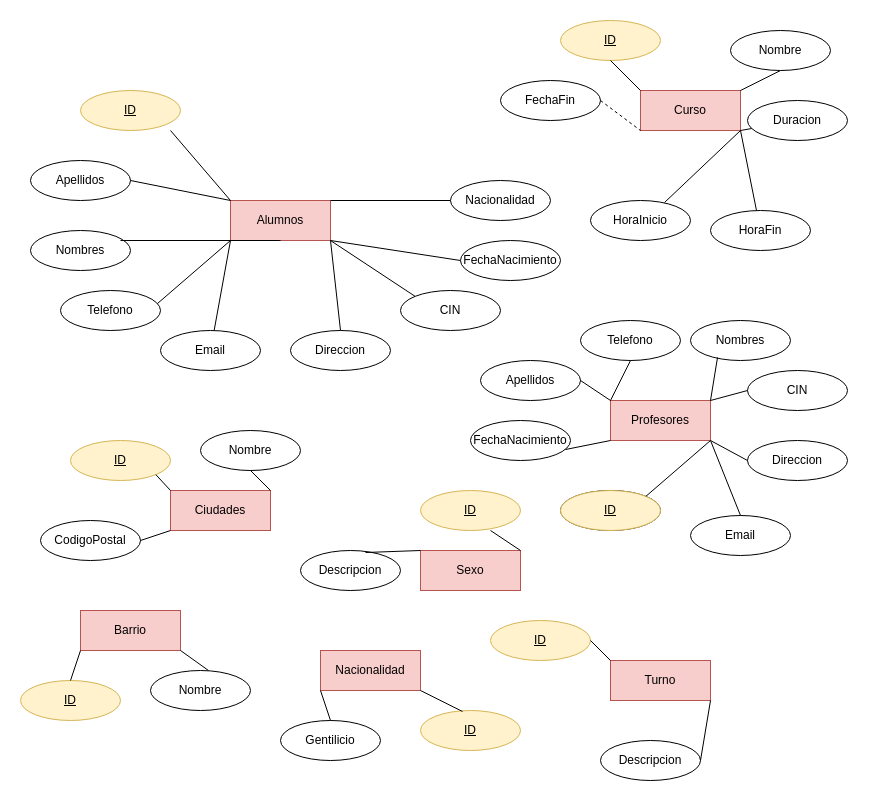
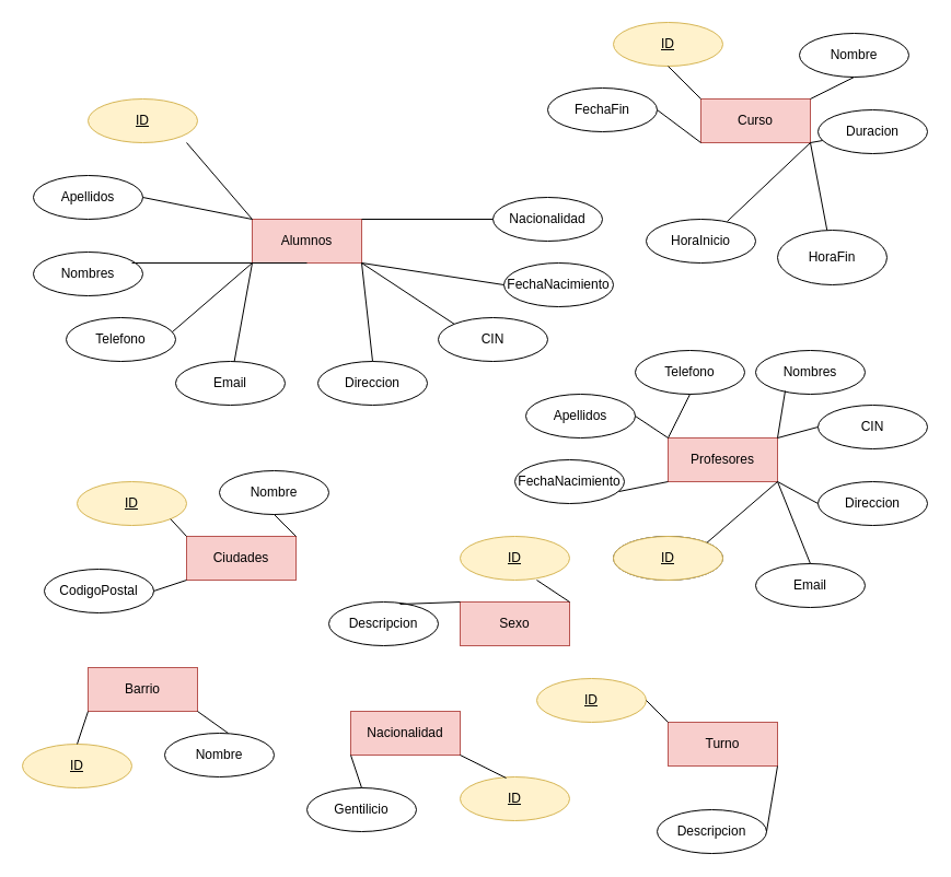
  <mxCell id="0" />
  <mxCell id="1" parent="0" />
  <mxCell id="2" value="Alumnos" style="whiteSpace=wrap;html=1;align=center;fillColor=#f8cecc;strokeColor=#b85450;" vertex="1" parent="1"><mxGeometry x="230" y="200" width="100" height="40" as="geometry" /></mxCell>
  <mxCell id="3" value="ID" style="ellipse;whiteSpace=wrap;html=1;align=center;fontStyle=4;fillColor=#fff2cc;strokeColor=#d6b656;" vertex="1" parent="1"><mxGeometry x="80" y="90" width="100" height="40" as="geometry" /></mxCell>
  <mxCell id="4" value="Direccion" style="ellipse;whiteSpace=wrap;html=1;align=center;" vertex="1" parent="1"><mxGeometry x="290" y="330" width="100" height="40" as="geometry" /></mxCell>
  <mxCell id="5" value="CIN" style="ellipse;whiteSpace=wrap;html=1;align=center;" vertex="1" parent="1"><mxGeometry x="400" y="290" width="100" height="40" as="geometry" /></mxCell>
  <mxCell id="6" value="Email" style="ellipse;whiteSpace=wrap;html=1;align=center;" vertex="1" parent="1"><mxGeometry x="160" y="330" width="100" height="40" as="geometry" /></mxCell>
  <mxCell id="7" value="Telefono" style="ellipse;whiteSpace=wrap;html=1;align=center;" vertex="1" parent="1"><mxGeometry x="60" y="290" width="100" height="40" as="geometry" /></mxCell>
  <mxCell id="8" value="Nacionalidad" style="ellipse;whiteSpace=wrap;html=1;align=center;" vertex="1" parent="1"><mxGeometry x="450" y="180" width="100" height="40" as="geometry" /></mxCell>
  <mxCell id="9" value="Nombres" style="ellipse;whiteSpace=wrap;html=1;align=center;" vertex="1" parent="1"><mxGeometry x="30" y="230" width="100" height="40" as="geometry" /></mxCell>
  <mxCell id="10" value="Apellidos" style="ellipse;whiteSpace=wrap;html=1;align=center;" vertex="1" parent="1"><mxGeometry x="30" y="160" width="100" height="40" as="geometry" /></mxCell>
  <mxCell id="11" value="FechaNacimiento" style="ellipse;whiteSpace=wrap;html=1;align=center;" vertex="1" parent="1"><mxGeometry x="460" y="240" width="100" height="40" as="geometry" /></mxCell>
  <mxCell id="12" value="" style="endArrow=none;html=1;rounded=0;exitX=0;exitY=1;exitDx=0;exitDy=0;" edge="1" parent="1" source="2" target="6"><mxGeometry relative="1" as="geometry"><mxPoint x="210" y="260" as="sourcePoint" /><mxPoint x="370" y="260" as="targetPoint" /></mxGeometry></mxCell>
  <mxCell id="13" value="" style="endArrow=none;html=1;rounded=0;" edge="1" parent="1"><mxGeometry relative="1" as="geometry"><mxPoint x="120" y="240" as="sourcePoint" /><mxPoint x="280" y="240" as="targetPoint" /></mxGeometry></mxCell>
  <mxCell id="14" value="" style="endArrow=none;html=1;rounded=0;exitX=0;exitY=0;exitDx=0;exitDy=0;entryX=1;entryY=0.5;entryDx=0;entryDy=0;" edge="1" parent="1" source="2" target="10"><mxGeometry relative="1" as="geometry"><mxPoint x="210" y="260" as="sourcePoint" /><mxPoint x="370" y="260" as="targetPoint" /></mxGeometry></mxCell>
  <mxCell id="15" value="" style="endArrow=none;html=1;rounded=0;" edge="1" parent="1"><mxGeometry relative="1" as="geometry"><mxPoint x="170" y="130" as="sourcePoint" /><mxPoint x="230" y="200" as="targetPoint" /></mxGeometry></mxCell>
  <mxCell id="16" value="" style="endArrow=none;html=1;rounded=0;exitX=0.97;exitY=0.325;exitDx=0;exitDy=0;exitPerimeter=0;" edge="1" parent="1" source="7"><mxGeometry relative="1" as="geometry"><mxPoint x="210" y="260" as="sourcePoint" /><mxPoint x="230" y="240" as="targetPoint" /></mxGeometry></mxCell>
  <mxCell id="17" value="" style="endArrow=none;html=1;rounded=0;exitX=1;exitY=1;exitDx=0;exitDy=0;entryX=0;entryY=0.5;entryDx=0;entryDy=0;" edge="1" parent="1" source="2" target="11"><mxGeometry relative="1" as="geometry"><mxPoint x="210" y="260" as="sourcePoint" /><mxPoint x="370" y="260" as="targetPoint" /></mxGeometry></mxCell>
  <mxCell id="18" value="" style="endArrow=none;html=1;rounded=0;exitX=1;exitY=1;exitDx=0;exitDy=0;entryX=0;entryY=0;entryDx=0;entryDy=0;" edge="1" parent="1" source="2" target="5"><mxGeometry relative="1" as="geometry"><mxPoint x="210" y="260" as="sourcePoint" /><mxPoint x="370" y="260" as="targetPoint" /></mxGeometry></mxCell>
  <mxCell id="19" value="" style="endArrow=none;html=1;rounded=0;exitX=1;exitY=1;exitDx=0;exitDy=0;entryX=0.5;entryY=0;entryDx=0;entryDy=0;" edge="1" parent="1" source="2" target="4"><mxGeometry relative="1" as="geometry"><mxPoint x="210" y="260" as="sourcePoint" /><mxPoint x="370" y="260" as="targetPoint" /></mxGeometry></mxCell>
  <mxCell id="20" value="" style="endArrow=none;html=1;rounded=0;exitX=1;exitY=0;exitDx=0;exitDy=0;entryX=0;entryY=0.5;entryDx=0;entryDy=0;" edge="1" parent="1" source="2" target="8"><mxGeometry relative="1" as="geometry"><mxPoint x="210" y="260" as="sourcePoint" /><mxPoint x="370" y="260" as="targetPoint" /></mxGeometry></mxCell>
  <mxCell id="21" value="Ciudades" style="whiteSpace=wrap;html=1;align=center;fillColor=#f8cecc;strokeColor=#b85450;" vertex="1" parent="1"><mxGeometry x="170" y="490" width="100" height="40" as="geometry" /></mxCell>
  <mxCell id="22" value="ID" style="ellipse;whiteSpace=wrap;html=1;align=center;fontStyle=4;fillColor=#fff2cc;strokeColor=#d6b656;" vertex="1" parent="1"><mxGeometry x="70" y="440" width="100" height="40" as="geometry" /></mxCell>
  <mxCell id="23" value="Nombre" style="ellipse;whiteSpace=wrap;html=1;align=center;" vertex="1" parent="1"><mxGeometry x="200" y="430" width="100" height="40" as="geometry" /></mxCell>
  <mxCell id="24" value="CodigoPostal" style="ellipse;whiteSpace=wrap;html=1;align=center;" vertex="1" parent="1"><mxGeometry x="40" y="520" width="100" height="40" as="geometry" /></mxCell>
  <mxCell id="25" value="Sexo" style="whiteSpace=wrap;html=1;align=center;fillColor=#f8cecc;strokeColor=#b85450;" vertex="1" parent="1"><mxGeometry x="420" y="550" width="100" height="40" as="geometry" /></mxCell>
  <mxCell id="26" value="ID" style="ellipse;whiteSpace=wrap;html=1;align=center;fontStyle=4;fillColor=#fff2cc;strokeColor=#d6b656;" vertex="1" parent="1"><mxGeometry x="420" y="490" width="100" height="40" as="geometry" /></mxCell>
  <mxCell id="27" value="Descripcion" style="ellipse;whiteSpace=wrap;html=1;align=center;" vertex="1" parent="1"><mxGeometry x="300" y="550" width="100" height="40" as="geometry" /></mxCell>
  <mxCell id="28" value="" style="endArrow=none;html=1;rounded=0;exitX=0;exitY=0;exitDx=0;exitDy=0;entryX=1;entryY=1;entryDx=0;entryDy=0;" edge="1" parent="1" source="21" target="22"><mxGeometry relative="1" as="geometry"><mxPoint x="300" y="510" as="sourcePoint" /><mxPoint x="460" y="510" as="targetPoint" /></mxGeometry></mxCell>
  <mxCell id="29" value="" style="endArrow=none;html=1;rounded=0;exitX=0.5;exitY=1;exitDx=0;exitDy=0;entryX=1;entryY=0;entryDx=0;entryDy=0;" edge="1" parent="1" source="23" target="21"><mxGeometry relative="1" as="geometry"><mxPoint x="300" y="510" as="sourcePoint" /><mxPoint x="270" y="510" as="targetPoint" /></mxGeometry></mxCell>
  <mxCell id="30" value="" style="endArrow=none;html=1;rounded=0;exitX=1;exitY=0.5;exitDx=0;exitDy=0;entryX=0;entryY=1;entryDx=0;entryDy=0;" edge="1" parent="1" source="24" target="21"><mxGeometry relative="1" as="geometry"><mxPoint x="300" y="510" as="sourcePoint" /><mxPoint x="460" y="510" as="targetPoint" /></mxGeometry></mxCell>
  <mxCell id="31" value="" style="endArrow=none;html=1;rounded=0;exitX=0.65;exitY=0.05;exitDx=0;exitDy=0;exitPerimeter=0;entryX=0;entryY=0;entryDx=0;entryDy=0;" edge="1" parent="1" source="27" target="25"><mxGeometry relative="1" as="geometry"><mxPoint x="300" y="510" as="sourcePoint" /><mxPoint x="460" y="510" as="targetPoint" /></mxGeometry></mxCell>
  <mxCell id="32" value="" style="endArrow=none;html=1;rounded=0;exitX=1;exitY=0;exitDx=0;exitDy=0;" edge="1" parent="1" source="25"><mxGeometry relative="1" as="geometry"><mxPoint x="300" y="510" as="sourcePoint" /><mxPoint x="490" y="530" as="targetPoint" /></mxGeometry></mxCell>
  <mxCell id="33" value="Barrio" style="whiteSpace=wrap;html=1;align=center;fillColor=#f8cecc;strokeColor=#b85450;" vertex="1" parent="1"><mxGeometry x="80" y="610" width="100" height="40" as="geometry" /></mxCell>
  <mxCell id="34" value="ID" style="ellipse;whiteSpace=wrap;html=1;align=center;fontStyle=4;fillColor=#fff2cc;strokeColor=#d6b656;" vertex="1" parent="1"><mxGeometry y="680" width="100" height="40" as="geometry" x="20" /></mxCell>
  <mxCell id="35" value="Nombre" style="ellipse;whiteSpace=wrap;html=1;align=center;" vertex="1" parent="1"><mxGeometry x="150" y="670" width="100" height="40" as="geometry" /></mxCell>
  <mxCell id="36" value="" style="endArrow=none;html=1;rounded=0;exitX=1;exitY=1;exitDx=0;exitDy=0;entryX=0.58;entryY=0;entryDx=0;entryDy=0;entryPerimeter=0;" edge="1" parent="1" source="33" target="35"><mxGeometry relative="1" as="geometry"><mxPoint x="190" y="610" as="sourcePoint" /><mxPoint x="350" y="610" as="targetPoint" /></mxGeometry></mxCell>
  <mxCell id="37" value="" style="endArrow=none;html=1;rounded=0;exitX=0;exitY=1;exitDx=0;exitDy=0;entryX=0.5;entryY=0;entryDx=0;entryDy=0;" edge="1" parent="1" source="33" target="34"><mxGeometry relative="1" as="geometry"><mxPoint x="190" y="610" as="sourcePoint" /><mxPoint x="350" y="610" as="targetPoint" /></mxGeometry></mxCell>
  <mxCell id="38" value="Nacionalidad" style="whiteSpace=wrap;html=1;align=center;fillColor=#f8cecc;strokeColor=#b85450;" vertex="1" parent="1"><mxGeometry x="320" y="650" width="100" height="40" as="geometry" /></mxCell>
  <mxCell id="39" value="ID" style="ellipse;whiteSpace=wrap;html=1;align=center;fontStyle=4;fillColor=#fff2cc;strokeColor=#d6b656;" vertex="1" parent="1"><mxGeometry x="420" y="710" width="100" height="40" as="geometry" /></mxCell>
  <mxCell id="40" value="Gentilicio" style="ellipse;whiteSpace=wrap;html=1;align=center;" vertex="1" parent="1"><mxGeometry x="280" y="720" width="100" height="40" as="geometry" /></mxCell>
  <mxCell id="41" value="" style="endArrow=none;html=1;rounded=0;entryX=0;entryY=1;entryDx=0;entryDy=0;exitX=0.5;exitY=0;exitDx=0;exitDy=0;" edge="1" parent="1" source="40" target="38"><mxGeometry relative="1" as="geometry"><mxPoint x="190" y="510" as="sourcePoint" /><mxPoint x="350" y="510" as="targetPoint" /></mxGeometry></mxCell>
  <mxCell id="42" value="" style="endArrow=none;html=1;rounded=0;entryX=0.42;entryY=0.025;entryDx=0;entryDy=0;entryPerimeter=0;exitX=1;exitY=1;exitDx=0;exitDy=0;" edge="1" parent="1" source="38" target="39"><mxGeometry relative="1" as="geometry"><mxPoint x="370" y="690" as="sourcePoint" /><mxPoint x="530" y="690" as="targetPoint" /></mxGeometry></mxCell>
  <mxCell id="43" value="Profesores" style="whiteSpace=wrap;html=1;align=center;fillColor=#f8cecc;strokeColor=#b85450;" vertex="1" parent="1"><mxGeometry x="610" y="400" width="100" height="40" as="geometry" /></mxCell>
  <mxCell id="44" value="Attribute" style="ellipse;whiteSpace=wrap;html=1;align=center;fontStyle=4;" vertex="1" parent="1"><mxGeometry x="560" y="490" width="100" height="40" as="geometry" /></mxCell>
  <mxCell id="45" value="ID" style="ellipse;whiteSpace=wrap;html=1;align=center;fontStyle=4;fillColor=#fff2cc;strokeColor=#d6b656;" vertex="1" parent="1"><mxGeometry x="560" y="490" width="100" height="40" as="geometry" /></mxCell>
  <mxCell id="46" value="Nombres" style="ellipse;whiteSpace=wrap;html=1;align=center;" vertex="1" parent="1"><mxGeometry x="690" y="320" width="100" height="40" as="geometry" /></mxCell>
  <mxCell id="47" value="Email" style="ellipse;whiteSpace=wrap;html=1;align=center;" vertex="1" parent="1"><mxGeometry x="690" y="515" width="100" height="40" as="geometry" /></mxCell>
  <mxCell id="48" value="Telefono" style="ellipse;whiteSpace=wrap;html=1;align=center;" vertex="1" parent="1"><mxGeometry x="580" y="320" width="100" height="40" as="geometry" /></mxCell>
  <mxCell id="49" value="CIN" style="ellipse;whiteSpace=wrap;html=1;align=center;" vertex="1" parent="1"><mxGeometry x="747" y="370" width="100" height="40" as="geometry" /></mxCell>
  <mxCell id="50" value="Direccion" style="ellipse;whiteSpace=wrap;html=1;align=center;" vertex="1" parent="1"><mxGeometry x="747" y="440" width="100" height="40" as="geometry" /></mxCell>
  <mxCell id="51" value="Apellidos" style="ellipse;whiteSpace=wrap;html=1;align=center;" vertex="1" parent="1"><mxGeometry x="480" y="360" width="100" height="40" as="geometry" /></mxCell>
  <mxCell id="52" value="FechaNacimiento" style="ellipse;whiteSpace=wrap;html=1;align=center;" vertex="1" parent="1"><mxGeometry x="470" y="420" width="100" height="40" as="geometry" /></mxCell>
  <mxCell id="53" value="" style="endArrow=none;html=1;rounded=0;exitX=0.27;exitY=0.925;exitDx=0;exitDy=0;exitPerimeter=0;entryX=1;entryY=0;entryDx=0;entryDy=0;" edge="1" parent="1" source="46" target="43"><mxGeometry relative="1" as="geometry"><mxPoint x="640" y="379.5" as="sourcePoint" /><mxPoint x="800" y="379.5" as="targetPoint" /></mxGeometry></mxCell>
  <mxCell id="54" value="" style="endArrow=none;html=1;rounded=0;exitX=0.5;exitY=1;exitDx=0;exitDy=0;entryX=0;entryY=0;entryDx=0;entryDy=0;" edge="1" parent="1" source="48" target="43"><mxGeometry relative="1" as="geometry"><mxPoint x="550" y="310" as="sourcePoint" /><mxPoint x="710" y="310" as="targetPoint" /></mxGeometry></mxCell>
  <mxCell id="55" value="" style="endArrow=none;html=1;rounded=0;entryX=0;entryY=1;entryDx=0;entryDy=0;exitX=0.95;exitY=0.725;exitDx=0;exitDy=0;exitPerimeter=0;" edge="1" parent="1" source="52" target="43"><mxGeometry relative="1" as="geometry"><mxPoint x="580" y="460" as="sourcePoint" /><mxPoint x="740" y="460" as="targetPoint" /></mxGeometry></mxCell>
  <mxCell id="56" value="" style="endArrow=none;html=1;rounded=0;exitX=1;exitY=0;exitDx=0;exitDy=0;entryX=1;entryY=1;entryDx=0;entryDy=0;" edge="1" parent="1" source="45" target="43"><mxGeometry relative="1" as="geometry"><mxPoint x="580" y="470" as="sourcePoint" /><mxPoint x="740" y="470" as="targetPoint" /></mxGeometry></mxCell>
  <mxCell id="57" value="" style="endArrow=none;html=1;rounded=0;exitX=1;exitY=0.5;exitDx=0;exitDy=0;" edge="1" parent="1" source="51"><mxGeometry relative="1" as="geometry"><mxPoint x="550" y="310" as="sourcePoint" /><mxPoint x="610" y="400" as="targetPoint" /></mxGeometry></mxCell>
  <mxCell id="58" value="" style="endArrow=none;html=1;rounded=0;entryX=0;entryY=0.5;entryDx=0;entryDy=0;exitX=1;exitY=0;exitDx=0;exitDy=0;" edge="1" parent="1" source="43" target="49"><mxGeometry relative="1" as="geometry"><mxPoint x="590" y="410" as="sourcePoint" /><mxPoint x="750" y="410" as="targetPoint" /></mxGeometry></mxCell>
  <mxCell id="59" value="" style="endArrow=none;html=1;rounded=0;exitX=1;exitY=1;exitDx=0;exitDy=0;entryX=0;entryY=0.5;entryDx=0;entryDy=0;" edge="1" parent="1" source="43" target="50"><mxGeometry relative="1" as="geometry"><mxPoint x="620" y="449.5" as="sourcePoint" /><mxPoint x="750" y="450" as="targetPoint" /></mxGeometry></mxCell>
  <mxCell id="60" value="" style="endArrow=none;html=1;rounded=0;entryX=0.5;entryY=0;entryDx=0;entryDy=0;" edge="1" parent="1" target="47"><mxGeometry relative="1" as="geometry"><mxPoint x="710" y="440" as="sourcePoint" /><mxPoint x="730" y="510" as="targetPoint" /></mxGeometry></mxCell>
  <mxCell id="61" value="Curso" style="whiteSpace=wrap;html=1;align=center;fillColor=#f8cecc;strokeColor=#b85450;" vertex="1" parent="1"><mxGeometry x="640" y="90" width="100" height="40" as="geometry" /></mxCell>
  <mxCell id="62" value="ID" style="ellipse;whiteSpace=wrap;html=1;align=center;fontStyle=4;fillColor=#fff2cc;strokeColor=#d6b656;" vertex="1" parent="1"><mxGeometry x="560" y="20" width="100" height="40" as="geometry" /></mxCell>
  <mxCell id="63" value="Nombre" style="ellipse;whiteSpace=wrap;html=1;align=center;" vertex="1" parent="1"><mxGeometry x="730" y="30" width="100" height="40" as="geometry" /></mxCell>
  <mxCell id="64" value="FechaFin" style="ellipse;whiteSpace=wrap;html=1;align=center;" vertex="1" parent="1"><mxGeometry x="500" y="80" width="100" height="40" as="geometry" /></mxCell>
  <mxCell id="65" value="Duracion" style="ellipse;whiteSpace=wrap;html=1;align=center;" vertex="1" parent="1"><mxGeometry x="747" y="100" width="100" height="40" as="geometry" /></mxCell>
  <mxCell id="66" value="HoraInicio" style="ellipse;whiteSpace=wrap;html=1;align=center;" vertex="1" parent="1"><mxGeometry x="590" y="200" width="100" height="40" as="geometry" /></mxCell>
- <mxCell id="67" value="HoraFin" style="ellipse;whiteSpace=wrap;html=1;align=center;" vertex="1" parent="1"><mxGeometry x="710" y="210" width="100" height="40" as="geometry" /></mxCell>
+ <mxCell id="67" value="HoraFin" style="ellipse;whiteSpace=wrap;html=1;align=center;" vertex="1" parent="1"><mxGeometry x="710" y="210" width="100" height="50" as="geometry" /></mxCell>
  <mxCell id="68" value="" style="endArrow=none;html=1;rounded=0;exitX=0.5;exitY=1;exitDx=0;exitDy=0;entryX=0;entryY=0;entryDx=0;entryDy=0;" edge="1" parent="1" source="62" target="61"><mxGeometry relative="1" as="geometry"><mxPoint x="610" y="79" as="sourcePoint" /><mxPoint x="770" y="79" as="targetPoint" /></mxGeometry></mxCell>
  <mxCell id="69" value="" style="endArrow=none;html=1;rounded=0;exitX=1;exitY=0;exitDx=0;exitDy=0;entryX=0.5;entryY=1;entryDx=0;entryDy=0;" edge="1" parent="1" source="61" target="63"><mxGeometry relative="1" as="geometry"><mxPoint x="670" y="80" as="sourcePoint" /><mxPoint x="830" y="80" as="targetPoint" /></mxGeometry></mxCell>
  <mxCell id="70" value="" style="endArrow=none;html=1;rounded=0;" edge="1" parent="1" target="65"><mxGeometry relative="1" as="geometry"><mxPoint x="740" y="130" as="sourcePoint" /><mxPoint x="817" y="150" as="targetPoint" /><Array as="points" /></mxGeometry></mxCell>
  <mxCell id="71" value="" style="endArrow=none;html=1;rounded=0;exitX=0.74;exitY=0.05;exitDx=0;exitDy=0;entryX=1;entryY=1;entryDx=0;entryDy=0;exitPerimeter=0;" edge="1" parent="1" source="66" target="61"><mxGeometry relative="1" as="geometry"><mxPoint x="680" y="150" as="sourcePoint" /><mxPoint x="720" y="130" as="targetPoint" /></mxGeometry></mxCell>
  <mxCell id="72" value="" style="endArrow=none;html=1;rounded=0;exitX=1;exitY=1;exitDx=0;exitDy=0;" edge="1" parent="1" source="61" target="67"><mxGeometry relative="1" as="geometry"><mxPoint x="693.74" y="130" as="sourcePoint" /><mxPoint x="729.995" y="161.803" as="targetPoint" /></mxGeometry></mxCell>
- <mxCell id="73" value="" style="endArrow=none;html=1;rounded=0;entryX=0;entryY=1;entryDx=0;entryDy=0;exitX=1;exitY=0.5;exitDx=0;exitDy=0;dashed=1;" edge="1" parent="1" source="64" target="61"><mxGeometry relative="1" as="geometry"><mxPoint x="590" y="110" as="sourcePoint" /><mxPoint x="636.255" y="151.803" as="targetPoint" /></mxGeometry></mxCell>
+ <mxCell id="73" value="" style="endArrow=none;html=1;rounded=0;entryX=0;entryY=1;entryDx=0;entryDy=0;exitX=1;exitY=0.5;exitDx=0;exitDy=0;" edge="1" parent="1" source="64" target="61"><mxGeometry relative="1" as="geometry"><mxPoint x="590" y="110" as="sourcePoint" /><mxPoint x="636.255" y="151.803" as="targetPoint" /></mxGeometry></mxCell>
  <mxCell id="74" value="Turno" style="whiteSpace=wrap;html=1;align=center;fillColor=#f8cecc;strokeColor=#b85450;" vertex="1" parent="1"><mxGeometry x="610" y="660" width="100" height="40" as="geometry" /></mxCell>
  <mxCell id="75" value="ID" style="ellipse;whiteSpace=wrap;html=1;align=center;fontStyle=4;fillColor=#fff2cc;strokeColor=#d6b656;" vertex="1" parent="1"><mxGeometry x="490" y="620" width="100" height="40" as="geometry" /></mxCell>
  <mxCell id="76" value="Descripcion" style="ellipse;whiteSpace=wrap;html=1;align=center;" vertex="1" parent="1"><mxGeometry x="600" y="740" width="100" height="40" as="geometry" /></mxCell>
  <mxCell id="77" value="" style="endArrow=none;html=1;rounded=0;exitX=1;exitY=0.5;exitDx=0;exitDy=0;entryX=0;entryY=0;entryDx=0;entryDy=0;" edge="1" parent="1" source="75" target="74"><mxGeometry relative="1" as="geometry"><mxPoint x="500" y="710" as="sourcePoint" /><mxPoint x="660" y="710" as="targetPoint" /></mxGeometry></mxCell>
  <mxCell id="78" value="" style="endArrow=none;html=1;rounded=0;exitX=1;exitY=1;exitDx=0;exitDy=0;entryX=1;entryY=0.5;entryDx=0;entryDy=0;" edge="1" parent="1" source="74" target="76"><mxGeometry relative="1" as="geometry"><mxPoint x="500" y="710" as="sourcePoint" /><mxPoint x="660" y="710" as="targetPoint" /></mxGeometry></mxCell>
